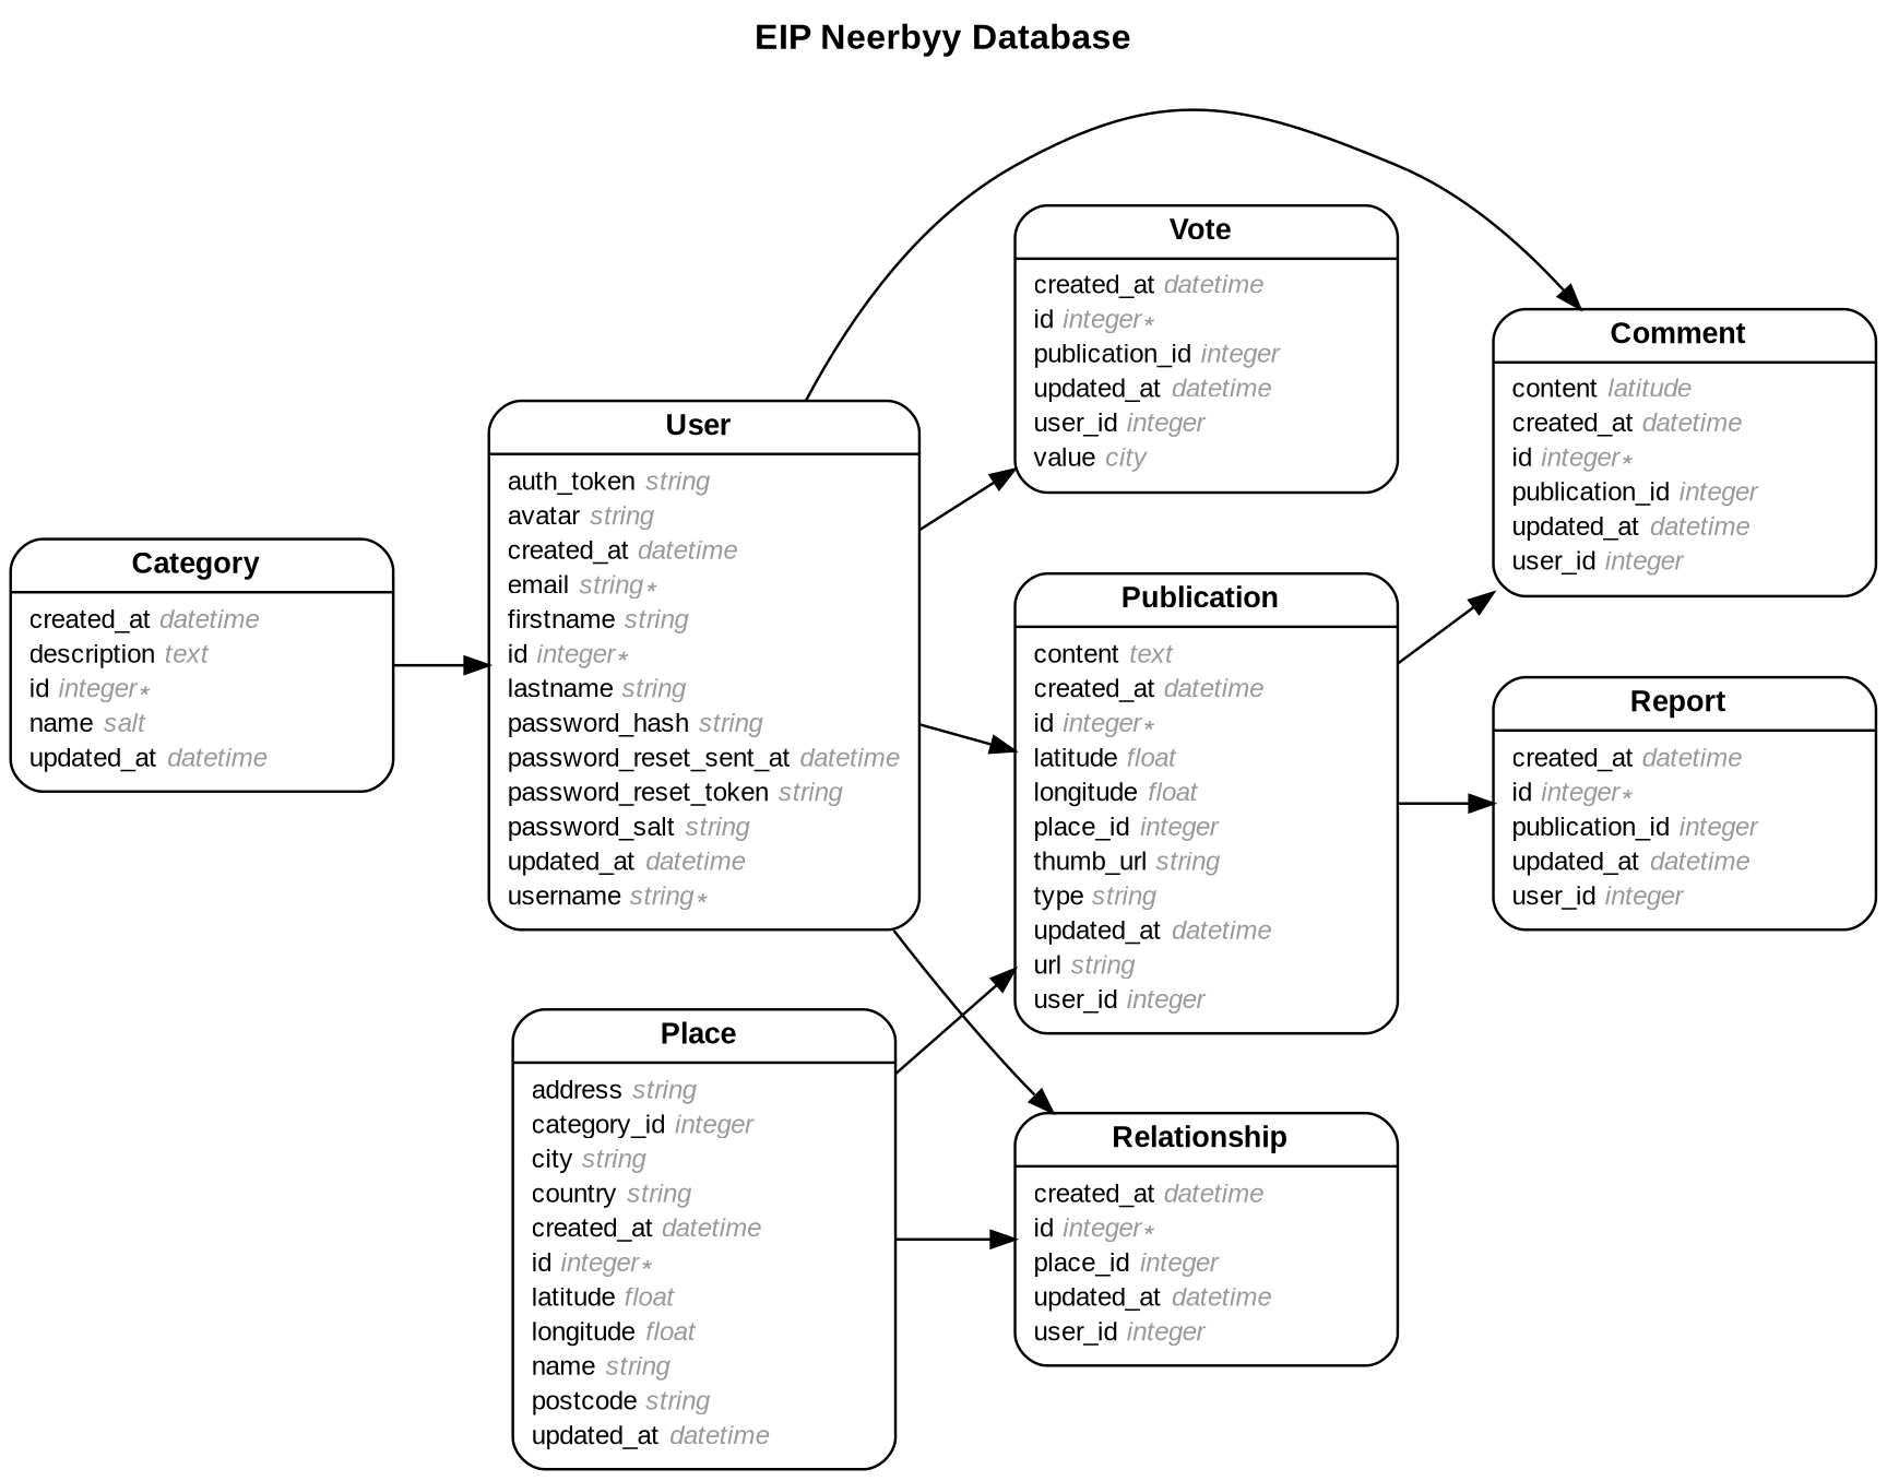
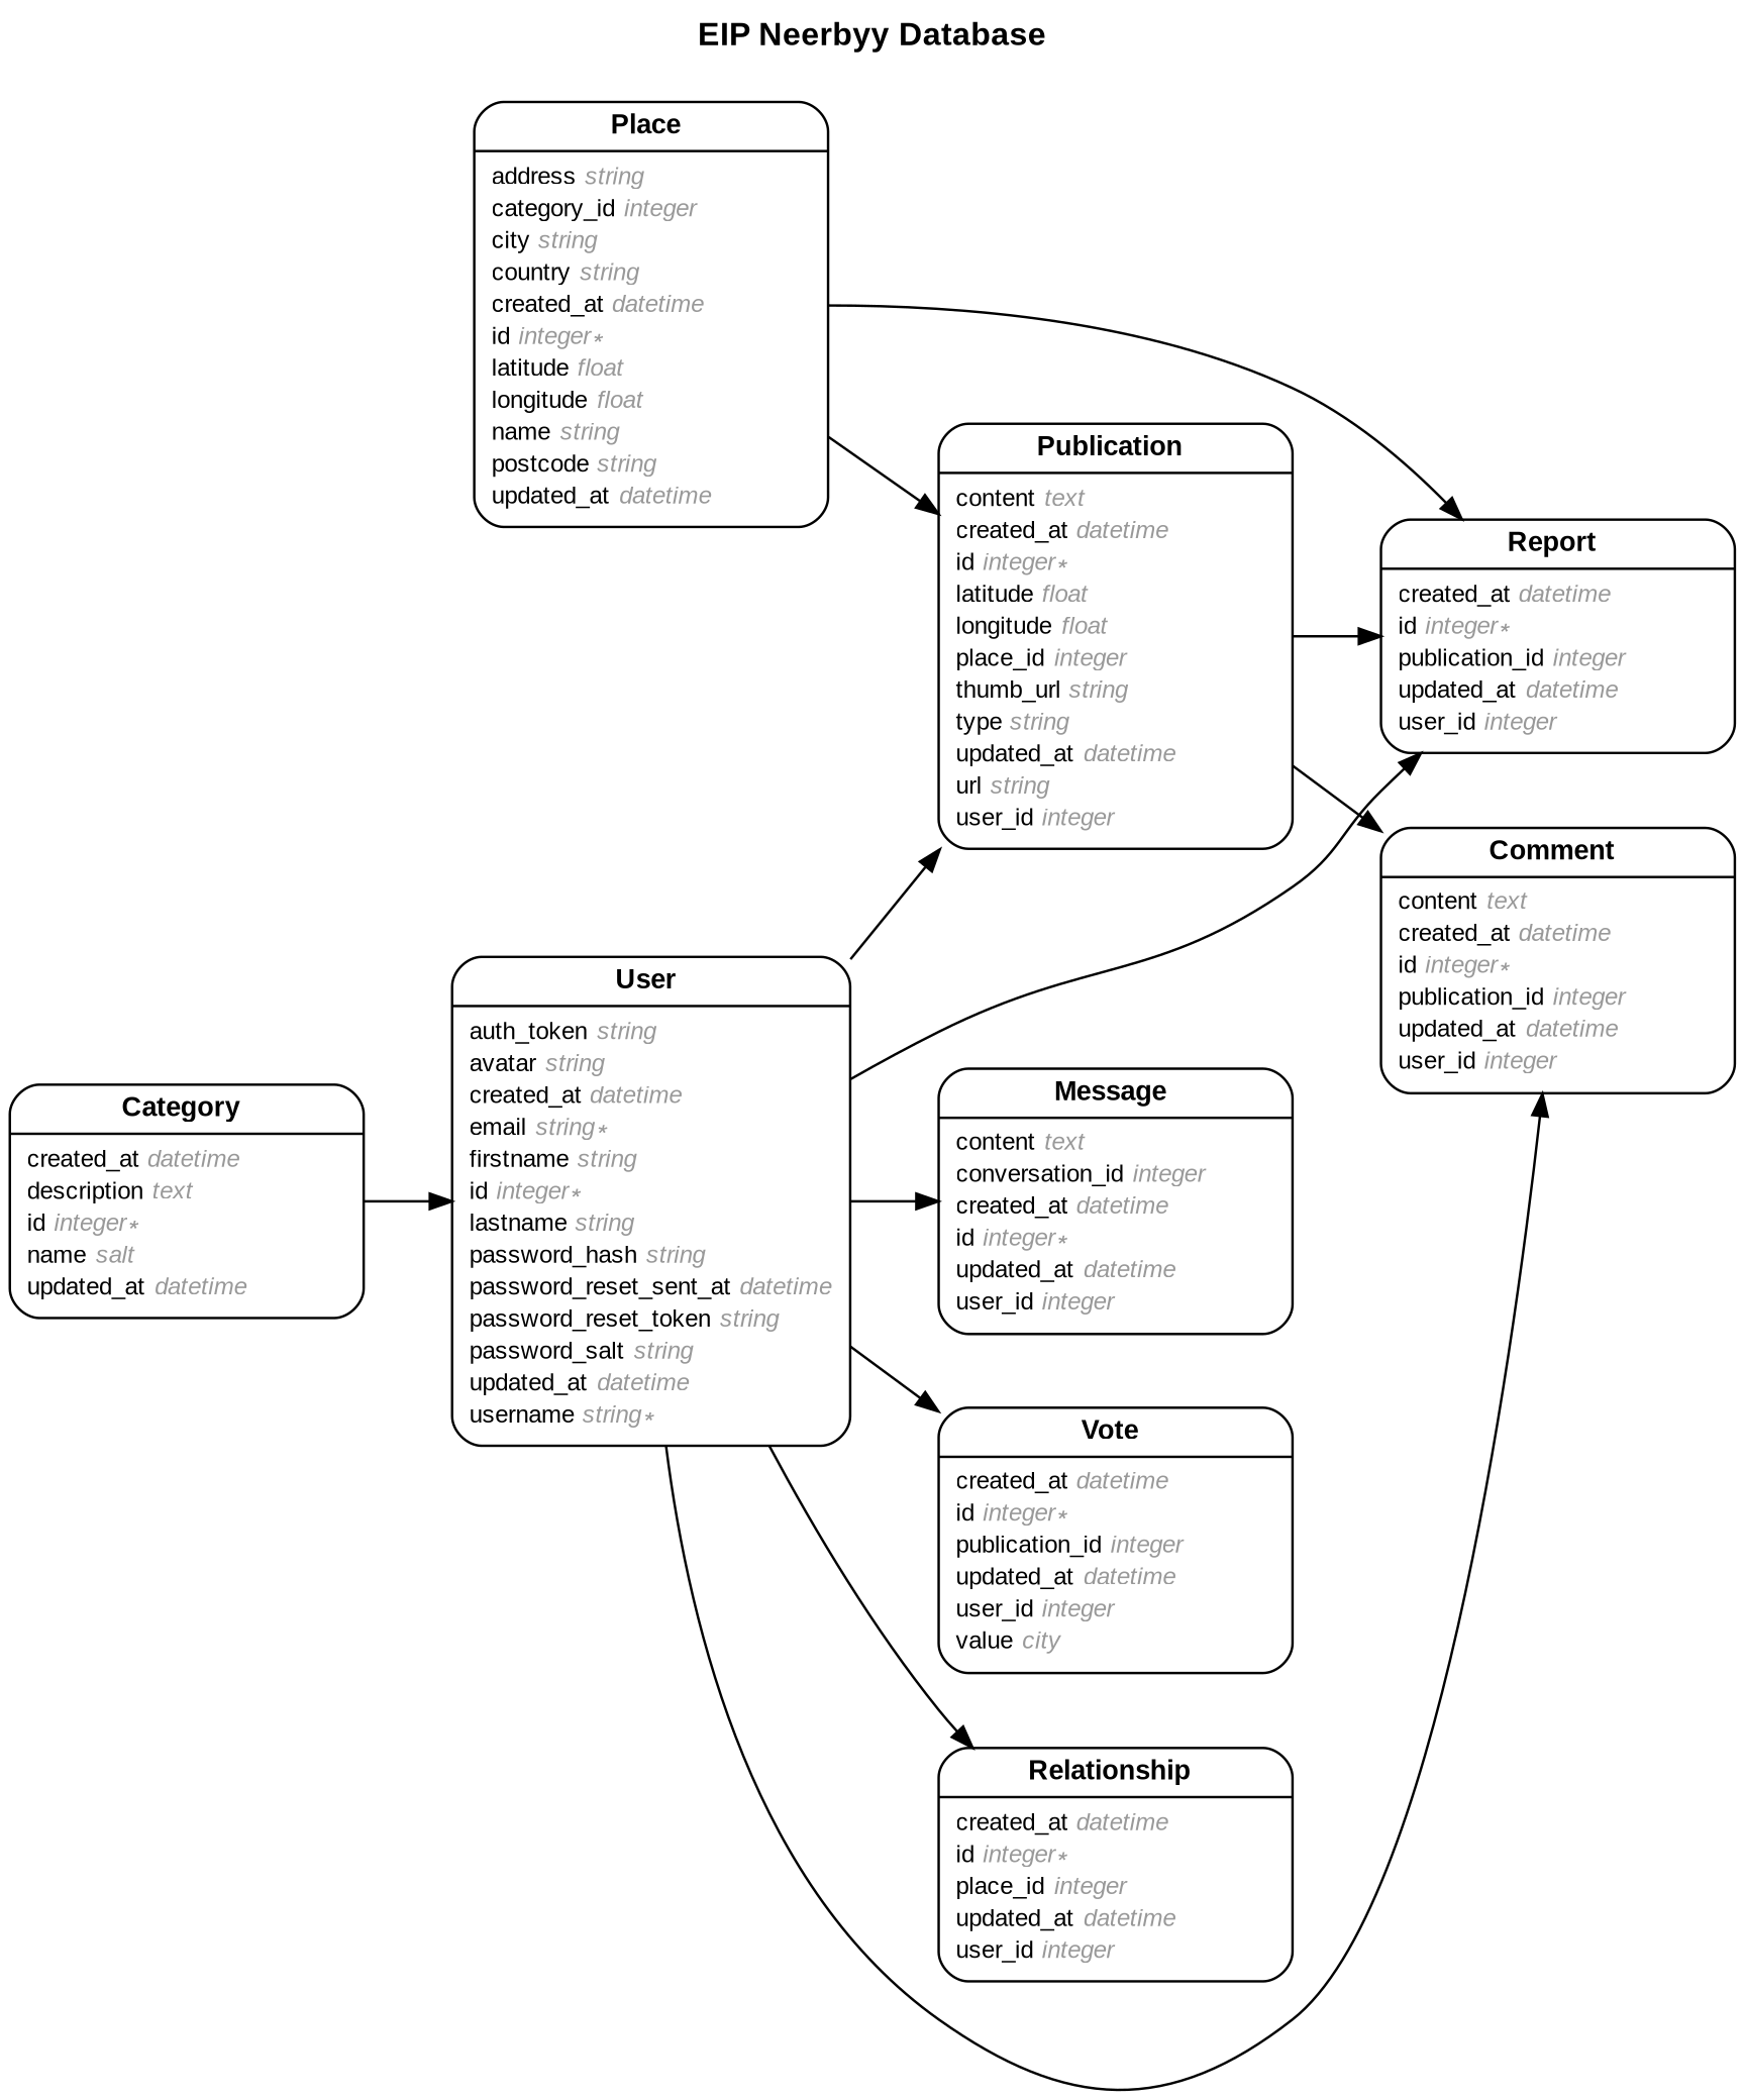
  digraph {
    concentrate=true
    fontname="Arial Bold"
    fontsize=13
    label="EIP Neerbyy Database\n\n"
    labelloc=t
    nodesep=0.4
    rankdir=LR
    ranksep=0.5
    node [fontname=Arial fontsize=10 margin="0.07,0.05" penwidth=1.0 shape=Mrecord]
    edge [arrowhead=normal arrowsize=0.9 arrowtail=none dir=both fontname=Arial fontsize=7 labelangle=32 labeldistance=1.8 penwidth=1.0 weight=2]
    n1 [label=<<table border="0" align="center" cellspacing="0.5" cellpadding="0" width="134">   <tr><td align="center" valign="bottom" width="130"><font face="Arial Bold" point-size="11">Category</font></td></tr> </table> | <table border="0" align="left" cellspacing="2" cellpadding="0" width="134">   <tr><td align="left" width="130" port="created_at">created_at <font face="Arial Italic" color="grey60">datetime</font></td></tr>   <tr><td align="left" width="130" port="description">description <font face="Arial Italic" color="grey60">text</font></td></tr>   <tr><td align="left" width="130" port="id">id <font face="Arial Italic" color="grey60">integer ∗</font></td></tr>   <tr><td align="left" width="130" port="name">name <font face="Arial Italic" color="grey60">salt</font></td></tr>   <tr><td align="left" width="130" port="updated_at">updated_at <font face="Arial Italic" color="grey60">datetime</font></td></tr> </table> >]
    n2 [label=<<table border="0" align="center" cellspacing="0.5" cellpadding="0" width="134">   <tr><td align="center" valign="bottom" width="130"><font face="Arial Bold" point-size="11">User</font></td></tr> </table> | <table border="0" align="left" cellspacing="2" cellpadding="0" width="134">   <tr><td align="left" width="130" port="auth_token">auth_token <font face="Arial Italic" color="grey60">string</font></td></tr>   <tr><td align="left" width="130" port="avatar">avatar <font face="Arial Italic" color="grey60">string</font></td></tr>   <tr><td align="left" width="130" port="created_at">created_at <font face="Arial Italic" color="grey60">datetime</font></td></tr>   <tr><td align="left" width="130" port="email">email <font face="Arial Italic" color="grey60">string ∗</font></td></tr>   <tr><td align="left" width="130" port="firstname">firstname <font face="Arial Italic" color="grey60">string</font></td></tr>   <tr><td align="left" width="130" port="id">id <font face="Arial Italic" color="grey60">integer ∗</font></td></tr>   <tr><td align="left" width="130" port="lastname">lastname <font face="Arial Italic" color="grey60">string</font></td></tr>   <tr><td align="left" width="130" port="password_hash">password_hash <font face="Arial Italic" color="grey60">string</font></td></tr>   <tr><td align="left" width="130" port="password_reset_sent_at">password_reset_sent_at <font face="Arial Italic" color="grey60">datetime</font></td></tr>   <tr><td align="left" width="130" port="password_reset_token">password_reset_token <font face="Arial Italic" color="grey60">string</font></td></tr>   <tr><td align="left" width="130" port="password_salt">password_salt <font face="Arial Italic" color="grey60">string</font></td></tr>   <tr><td align="left" width="130" port="updated_at">updated_at <font face="Arial Italic" color="grey60">datetime</font></td></tr>   <tr><td align="left" width="130" port="username">username <font face="Arial Italic" color="grey60">string ∗</font></td></tr> </table> >]
    n3 [label=<<table border="0" align="center" cellspacing="0.5" cellpadding="0" width="134">   <tr><td align="center" valign="bottom" width="130"><font face="Arial Bold" point-size="11">Place</font></td></tr> </table> | <table border="0" align="left" cellspacing="2" cellpadding="0" width="134">   <tr><td align="left" width="130" port="address">address <font face="Arial Italic" color="grey60">string</font></td></tr>   <tr><td align="left" width="130" port="category_id">category_id <font face="Arial Italic" color="grey60">integer</font></td></tr>   <tr><td align="left" width="130" port="city">city <font face="Arial Italic" color="grey60">string</font></td></tr>   <tr><td align="left" width="130" port="country">country <font face="Arial Italic" color="grey60">string</font></td></tr>   <tr><td align="left" width="130" port="created_at">created_at <font face="Arial Italic" color="grey60">datetime</font></td></tr>   <tr><td align="left" width="130" port="id">id <font face="Arial Italic" color="grey60">integer ∗</font></td></tr>   <tr><td align="left" width="130" port="latitude">latitude <font face="Arial Italic" color="grey60">float</font></td></tr>   <tr><td align="left" width="130" port="longitude">longitude <font face="Arial Italic" color="grey60">float</font></td></tr>   <tr><td align="left" width="130" port="name">name <font face="Arial Italic" color="grey60">string</font></td></tr>   <tr><td align="left" width="130" port="postcode">postcode <font face="Arial Italic" color="grey60">string</font></td></tr>   <tr><td align="left" width="130" port="updated_at">updated_at <font face="Arial Italic" color="grey60">datetime</font></td></tr> </table> >]
    n4 [label=<<table border="0" align="center" cellspacing="0.5" cellpadding="0" width="134">   <tr><td align="center" valign="bottom" width="130"><font face="Arial Bold" point-size="11">Publication</font></td></tr> </table> | <table border="0" align="left" cellspacing="2" cellpadding="0" width="134">   <tr><td align="left" width="130" port="content">content <font face="Arial Italic" color="grey60">text</font></td></tr>   <tr><td align="left" width="130" port="created_at">created_at <font face="Arial Italic" color="grey60">datetime</font></td></tr>      <tr><td align="left" width="130" port="id">id <font face="Arial Italic" color="grey60">integer ∗</font></td></tr>   <tr><td align="left" width="130" port="latitude">latitude <font face="Arial Italic" color="grey60">float</font></td></tr>   <tr><td align="left" width="130" port="longitude">longitude <font face="Arial Italic" color="grey60">float</font></td></tr>   <tr><td align="left" width="130" port="place_id">place_id <font face="Arial Italic" color="grey60">integer</font></td></tr>   <tr><td align="left" width="130" port="thumb_url">thumb_url <font face="Arial Italic" color="grey60">string</font></td></tr>   <tr><td align="left" width="130" port="type">type <font face="Arial Italic" color="grey60">string</font></td></tr>   <tr><td align="left" width="130" port="updated_at">updated_at <font face="Arial Italic" color="grey60">datetime</font></td></tr>   <tr><td align="left" width="130" port="url">url <font face="Arial Italic" color="grey60">string</font></td></tr>   <tr><td align="left" width="130" port="user_id">user_id <font face="Arial Italic" color="grey60">integer</font></td></tr> </table> >]
    n5 [label=<<table border="0" align="center" cellspacing="0.5" cellpadding="0" width="134">   <tr><td align="center" valign="bottom" width="130"><font face="Arial Bold" point-size="11">Relationship</font></td></tr> </table> | <table border="0" align="left" cellspacing="2" cellpadding="0" width="134">   <tr><td align="left" width="130" port="created_at">created_at <font face="Arial Italic" color="grey60">datetime</font></td></tr>   <tr><td align="left" width="130" port="id">id <font face="Arial Italic" color="grey60">integer ∗</font></td></tr>   <tr><td align="left" width="130" port="place_id">place_id <font face="Arial Italic" color="grey60">integer</font></td></tr>   <tr><td align="left" width="130" port="updated_at">updated_at <font face="Arial Italic" color="grey60">datetime</font></td></tr>   <tr><td align="left" width="130" port="user_id">user_id <font face="Arial Italic" color="grey60">integer</font></td></tr> </table> >]
-   n6 [label=<<table border="0" align="center" cellspacing="0.5" cellpadding="0" width="134">   <tr><td align="center" valign="bottom" width="130"><font face="Arial Bold" point-size="11">Comment</font></td></tr> </table> | <table border="0" align="left" cellspacing="2" cellpadding="0" width="134">   <tr><td align="left" width="130" port="content">content <font face="Arial Italic" color="grey60">latitude</font></td></tr>   <tr><td align="left" width="130" port="created_at">created_at <font face="Arial Italic" color="grey60">datetime</font></td></tr>   <tr><td align="left" width="130" port="id">id <font face="Arial Italic" color="grey60">integer ∗</font></td></tr>   <tr><td align="left" width="130" port="publication_id">publication_id <font face="Arial Italic" color="grey60">integer</font></td></tr>   <tr><td align="left" width="130" port="updated_at">updated_at <font face="Arial Italic" color="grey60">datetime</font></td></tr>   <tr><td align="left" width="130" port="user_id">user_id <font face="Arial Italic" color="grey60">integer</font></td></tr> </table> >]
+   n6 [label=<<table border="0" align="center" cellspacing="0.5" cellpadding="0" width="134">   <tr><td align="center" valign="bottom" width="130"><font face="Arial Bold" point-size="11">Comment</font></td></tr> </table> | <table border="0" align="left" cellspacing="2" cellpadding="0" width="134">   <tr><td align="left" width="130" port="content">content <font face="Arial Italic" color="grey60">text</font></td></tr>   <tr><td align="left" width="130" port="created_at">created_at <font face="Arial Italic" color="grey60">datetime</font></td></tr>   <tr><td align="left" width="130" port="id">id <font face="Arial Italic" color="grey60">integer ∗</font></td></tr>   <tr><td align="left" width="130" port="publication_id">publication_id <font face="Arial Italic" color="grey60">integer</font></td></tr>   <tr><td align="left" width="130" port="updated_at">updated_at <font face="Arial Italic" color="grey60">datetime</font></td></tr>   <tr><td align="left" width="130" port="user_id">user_id <font face="Arial Italic" color="grey60">integer</font></td></tr> </table> >]
+   n7 [label=<<table border="0" align="center" cellspacing="0.5" cellpadding="0" width="134">   <tr><td align="center" valign="bottom" width="130"><font face="Arial Bold" point-size="11">Message</font></td></tr> </table> | <table border="0" align="left" cellspacing="2" cellpadding="0" width="134">   <tr><td align="left" width="130" port="content">content <font face="Arial Italic" color="grey60">text</font></td></tr>   <tr><td align="left" width="130" port="conversation_id">conversation_id <font face="Arial Italic" color="grey60">integer</font></td></tr>   <tr><td align="left" width="130" port="created_at">created_at <font face="Arial Italic" color="grey60">datetime</font></td></tr>   <tr><td align="left" width="130" port="id">id <font face="Arial Italic" color="grey60">integer ∗</font></td></tr>   <tr><td align="left" width="130" port="updated_at">updated_at <font face="Arial Italic" color="grey60">datetime</font></td></tr>   <tr><td align="left" width="130" port="user_id">user_id <font face="Arial Italic" color="grey60">integer</font></td></tr> </table> >]
    n8 [label=<<table border="0" align="center" cellspacing="0.5" cellpadding="0" width="134">   <tr><td align="center" valign="bottom" width="130"><font face="Arial Bold" point-size="11">Report</font></td></tr> </table> | <table border="0" align="left" cellspacing="2" cellpadding="0" width="134">   <tr><td align="left" width="130" port="created_at">created_at <font face="Arial Italic" color="grey60">datetime</font></td></tr>   <tr><td align="left" width="130" port="id">id <font face="Arial Italic" color="grey60">integer ∗</font></td></tr>   <tr><td align="left" width="130" port="publication_id">publication_id <font face="Arial Italic" color="grey60">integer</font></td></tr>   <tr><td align="left" width="130" port="updated_at">updated_at <font face="Arial Italic" color="grey60">datetime</font></td></tr>   <tr><td align="left" width="130" port="user_id">user_id <font face="Arial Italic" color="grey60">integer</font></td></tr> </table> >]
    n9 [label=<<table border="0" align="center" cellspacing="0.5" cellpadding="0" width="134">   <tr><td align="center" valign="bottom" width="130"><font face="Arial Bold" point-size="11">Vote</font></td></tr> </table> | <table border="0" align="left" cellspacing="2" cellpadding="0" width="134">   <tr><td align="left" width="130" port="created_at">created_at <font face="Arial Italic" color="grey60">datetime</font></td></tr>   <tr><td align="left" width="130" port="id">id <font face="Arial Italic" color="grey60">integer ∗</font></td></tr>   <tr><td align="left" width="130" port="publication_id">publication_id <font face="Arial Italic" color="grey60">integer</font></td></tr>   <tr><td align="left" width="130" port="updated_at">updated_at <font face="Arial Italic" color="grey60">datetime</font></td></tr>   <tr><td align="left" width="130" port="user_id">user_id <font face="Arial Italic" color="grey60">integer</font></td></tr>   <tr><td align="left" width="130" port="value">value <font face="Arial Italic" color="grey60">city</font></td></tr> </table> >]
    n1 -> n2
    n2 -> n4
    n2 -> n5
    n2 -> n6 [weight=1]
+   n2 -> n7
+   n2 -> n8
    n2 -> n9
    n3 -> n4 [weight=1]
-   n3 -> n5
+   n3 -> n8
    n4 -> n6
    n4 -> n8
  }
